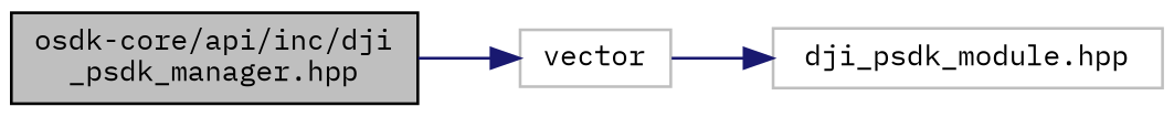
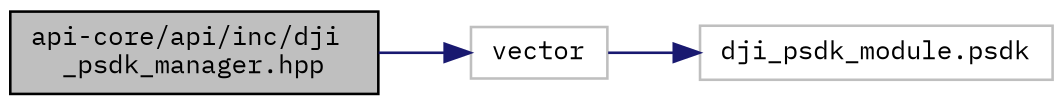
  digraph {
    fontname="IBM Plex Mono"
    rankdir=LR
    node [color=grey75 fillcolor=white fontname="IBM Plex Mono" fontsize=10 shape=record style=filled]
    edge [color=midnightblue fontname="IBM Plex Mono" fontsize=10 labelfontname=Helvetica labelfontsize=10 style=solid]
-   n1 [color=black fillcolor=grey75 fontcolor=black height=0.2 label="osdk-core/api/inc/dji\l_psdk_manager.hpp" width=0.4]
+   n1 [color=black fillcolor=grey75 fontcolor=black height=0.2 label="api-core/api/inc/dji\l_psdk_manager.hpp" width=0.4]
    n2 [height=0.2 label=vector width=0.4]
-   n3 [height=0.2 label="dji_psdk_module.hpp" width=0.4]
+   n3 [height=0.2 label="dji_psdk_module.psdk" width=0.4]
    n1 -> n2
    n2 -> n3
  }
